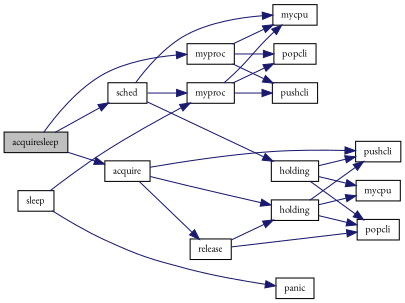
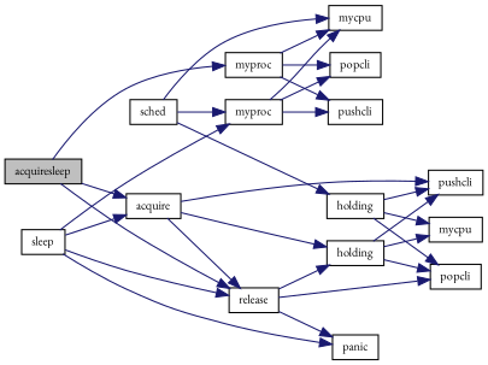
  digraph {
    fontname="EB Garamond"
    rankdir=LR
    node [color=black fillcolor=white fontname="EB Garamond" fontsize=10 shape=record style=filled]
    edge [color=midnightblue fontname="EB Garamond" fontsize=10 labelfontname=Helvetica labelfontsize=10 style=solid]
    n1 [fillcolor=grey75 fontcolor=black height=0.2 label=acquiresleep width=0.4]
    n2 [height=0.2 label=acquire width=0.4]
    n3 [height=0.2 label=myproc width=0.4]
    n4 [height=0.2 label=release width=0.4]
    n5 [height=0.2 label=holding width=0.4]
    n6 [height=0.2 label=pushcli width=0.4]
    n7 [height=0.2 label=mycpu width=0.4]
    n8 [height=0.2 label=popcli width=0.4]
    n9 [height=0.2 label=pushcli width=0.4]
    n10 [height=0.2 label=panic width=0.4]
    n11 [height=0.2 label=popcli width=0.4]
    n12 [height=0.2 label=sleep width=0.4]
    n13 [height=0.2 label=myproc width=0.4]
    n14 [height=0.2 label=mycpu width=0.4]
    n15 [height=0.2 label=sched width=0.4]
    n16 [height=0.2 label=holding width=0.4]
    n1 -> n2
    n1 -> n3
-   n1 -> n15
+   n1 -> n4
    n2 -> n4
    n2 -> n5
    n2 -> n6
    n3 -> n7
    n3 -> n8
    n3 -> n9
    n4 -> n5
+   n4 -> n10
    n4 -> n11
    n5 -> n6
    n5 -> n11
    n5 -> n14
+   n12 -> n2
+   n12 -> n4
    n12 -> n10
    n12 -> n13
    n13 -> n7
    n13 -> n8
    n13 -> n9
    n15 -> n7
    n15 -> n13
    n15 -> n16
    n16 -> n6
    n16 -> n11
    n16 -> n14
  }
